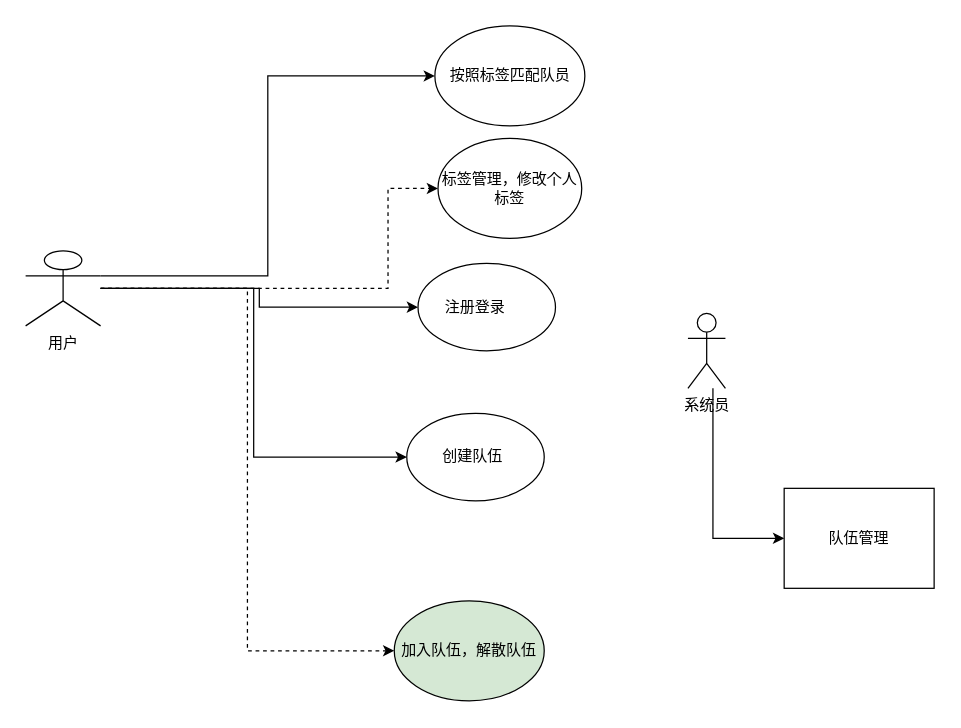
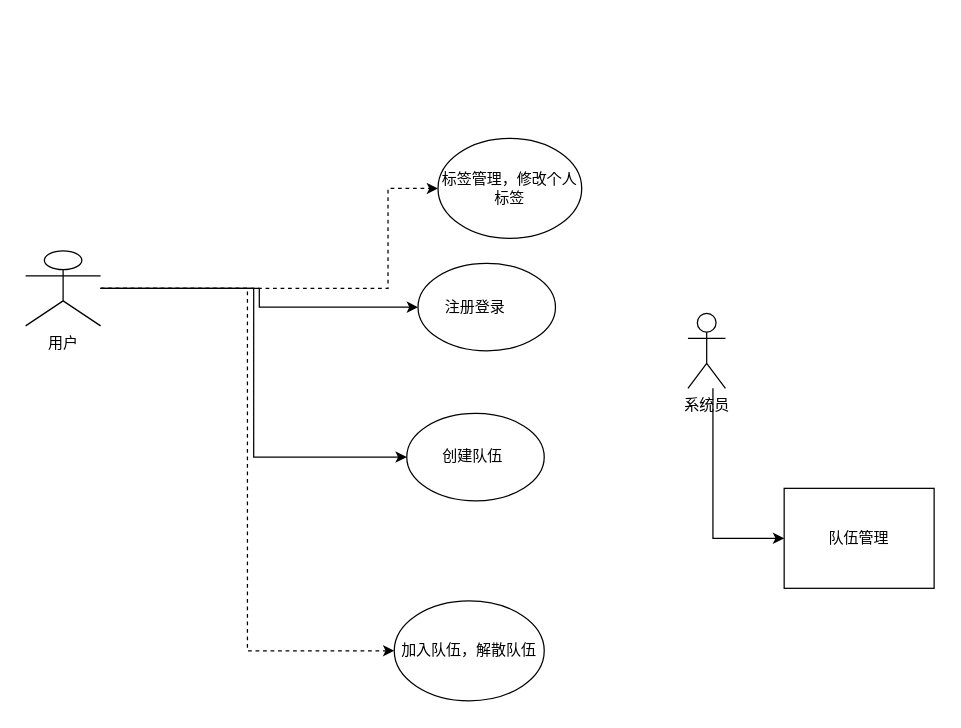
  <mxCell id="0" />
  <mxCell id="1" parent="0" />
  <mxCell id="2" style="edgeStyle=orthogonalEdgeStyle;rounded=0;orthogonalLoop=1;jettySize=auto;html=1;entryX=0;entryY=0.5;entryDx=0;entryDy=0;" edge="1" parent="1" source="7" target="8"><mxGeometry relative="1" as="geometry" /></mxCell>
  <mxCell id="3" style="edgeStyle=orthogonalEdgeStyle;rounded=0;orthogonalLoop=1;jettySize=auto;html=1;entryX=0;entryY=0.5;entryDx=0;entryDy=0;" edge="1" parent="1" source="7" target="10"><mxGeometry relative="1" as="geometry" /></mxCell>
  <mxCell id="4" style="edgeStyle=orthogonalEdgeStyle;rounded=0;orthogonalLoop=1;jettySize=auto;html=1;entryX=0;entryY=0.5;entryDx=0;entryDy=0;dashed=1;" edge="1" parent="1" source="7" target="13"><mxGeometry relative="1" as="geometry"><mxPoint x="220" y="550" as="targetPoint" /></mxGeometry></mxCell>
- <mxCell id="5" style="edgeStyle=orthogonalEdgeStyle;rounded=0;orthogonalLoop=1;jettySize=auto;html=1;exitX=1;exitY=0.333;exitDx=0;exitDy=0;exitPerimeter=0;entryX=0;entryY=0.5;entryDx=0;entryDy=0;" edge="1" parent="1" source="7" target="14"><mxGeometry relative="1" as="geometry"><mxPoint x="220" y="60" as="targetPoint" /></mxGeometry></mxCell>
  <mxCell id="6" style="edgeStyle=orthogonalEdgeStyle;rounded=0;orthogonalLoop=1;jettySize=auto;html=1;dashed=1;" edge="1" parent="1" source="7" target="15"><mxGeometry relative="1" as="geometry"><mxPoint x="340" y="150" as="targetPoint" /><Array as="points"><mxPoint x="310" y="230" /><mxPoint x="310" y="150" /></Array></mxGeometry></mxCell>
  <mxCell id="7" value="用户" style="shape=umlActor;verticalLabelPosition=bottom;verticalAlign=top;html=1;outlineConnect=0;" vertex="1" parent="1"><mxGeometry x="20" y="200" width="60" height="60" as="geometry" /></mxCell>
  <mxCell id="8" value="" style="ellipse;whiteSpace=wrap;html=1;" vertex="1" parent="1"><mxGeometry x="334" y="210" width="110" height="70" as="geometry" /></mxCell>
  <mxCell id="9" value="注册登录" style="text;html=1;strokeColor=none;fillColor=none;align=center;verticalAlign=middle;whiteSpace=wrap;rounded=0;" vertex="1" parent="1"><mxGeometry x="335" y="230" width="90" height="30" as="geometry" /></mxCell>
  <mxCell id="10" value="" style="ellipse;whiteSpace=wrap;html=1;" vertex="1" parent="1"><mxGeometry x="325" y="330" width="110" height="70" as="geometry" /></mxCell>
  <mxCell id="11" value="创建队伍" style="text;html=1;strokeColor=none;fillColor=none;align=center;verticalAlign=middle;whiteSpace=wrap;rounded=0;" vertex="1" parent="1"><mxGeometry x="347.5" y="350" width="60" height="30" as="geometry" /></mxCell>
  <mxCell id="12" style="edgeStyle=orthogonalEdgeStyle;rounded=0;orthogonalLoop=1;jettySize=auto;html=1;exitX=0.5;exitY=1;exitDx=0;exitDy=0;" edge="1" parent="1" source="11" target="11"><mxGeometry relative="1" as="geometry" /></mxCell>
- <mxCell id="13" value="加入队伍，解散队伍" style="ellipse;whiteSpace=wrap;html=1;fillColor=#d5e8d4;" vertex="1" parent="1"><mxGeometry x="315" y="480" width="120" height="80" as="geometry" /></mxCell>
- <mxCell id="14" value="按照标签匹配队员" style="ellipse;whiteSpace=wrap;html=1;" vertex="1" parent="1"><mxGeometry x="347.5" y="20" width="120" height="80" as="geometry" /></mxCell>
+ <mxCell id="13" value="加入队伍，解散队伍" style="ellipse;whiteSpace=wrap;html=1;" vertex="1" parent="1"><mxGeometry x="315" y="480" width="120" height="80" as="geometry" /></mxCell>
  <mxCell id="15" value="标签管理，修改个人标签" style="ellipse;whiteSpace=wrap;html=1;" vertex="1" parent="1"><mxGeometry x="350" y="110" width="115" height="80" as="geometry" /></mxCell>
  <mxCell id="16" style="edgeStyle=orthogonalEdgeStyle;rounded=0;orthogonalLoop=1;jettySize=auto;html=1;exitX=0.5;exitY=1;exitDx=0;exitDy=0;" edge="1" parent="1" source="9" target="9"><mxGeometry relative="1" as="geometry" /></mxCell>
  <mxCell id="17" style="edgeStyle=orthogonalEdgeStyle;rounded=0;orthogonalLoop=1;jettySize=auto;html=1;" edge="1" parent="1" source="18" target="19"><mxGeometry relative="1" as="geometry"><mxPoint x="620" y="430" as="targetPoint" /><Array as="points"><mxPoint x="570" y="430" /></Array></mxGeometry></mxCell>
  <mxCell id="18" value="系统员" style="shape=umlActor;verticalLabelPosition=bottom;verticalAlign=top;html=1;outlineConnect=0;" vertex="1" parent="1"><mxGeometry x="550" y="250" width="30" height="60" as="geometry" /></mxCell>
  <mxCell id="19" value="队伍管理" style="whiteSpace=wrap;html=1;rounded=0;" vertex="1" parent="1"><mxGeometry x="627" y="390" width="120" height="80" as="geometry" /></mxCell>
